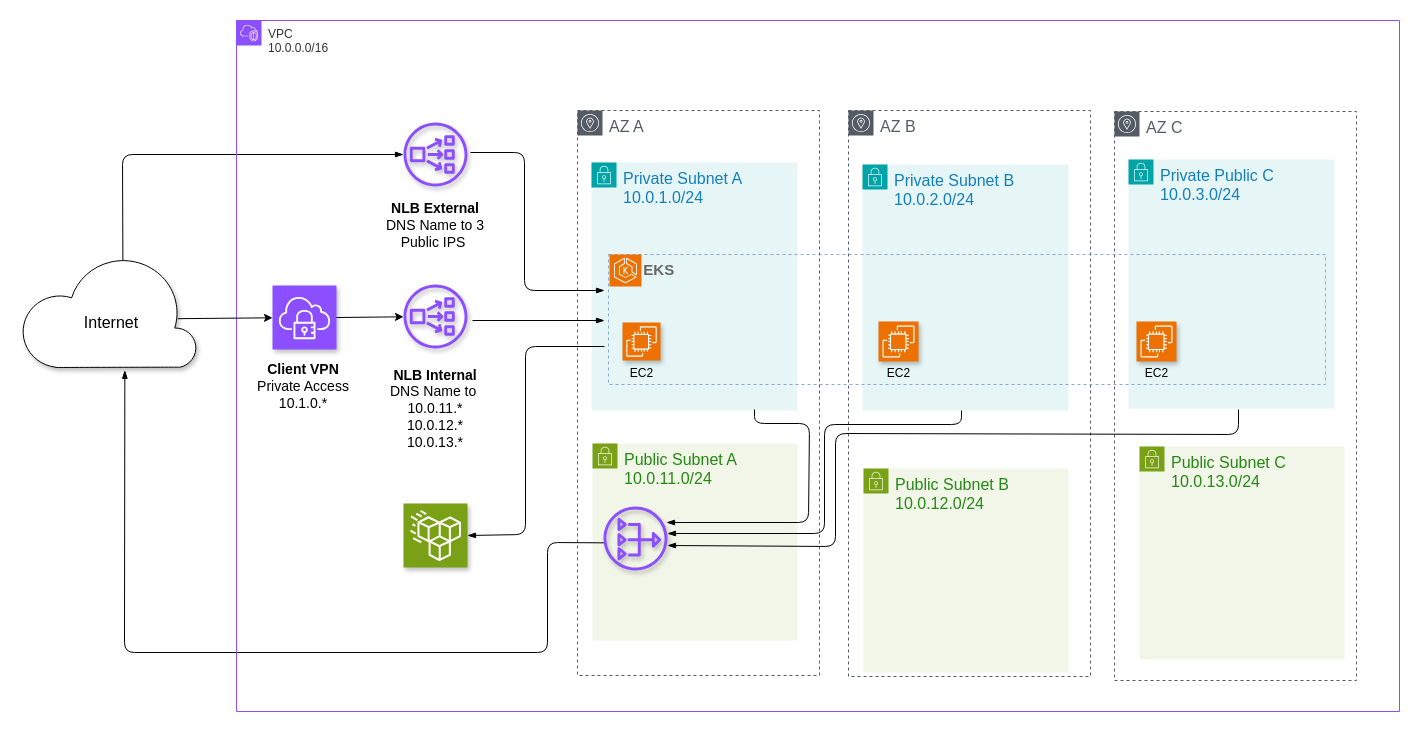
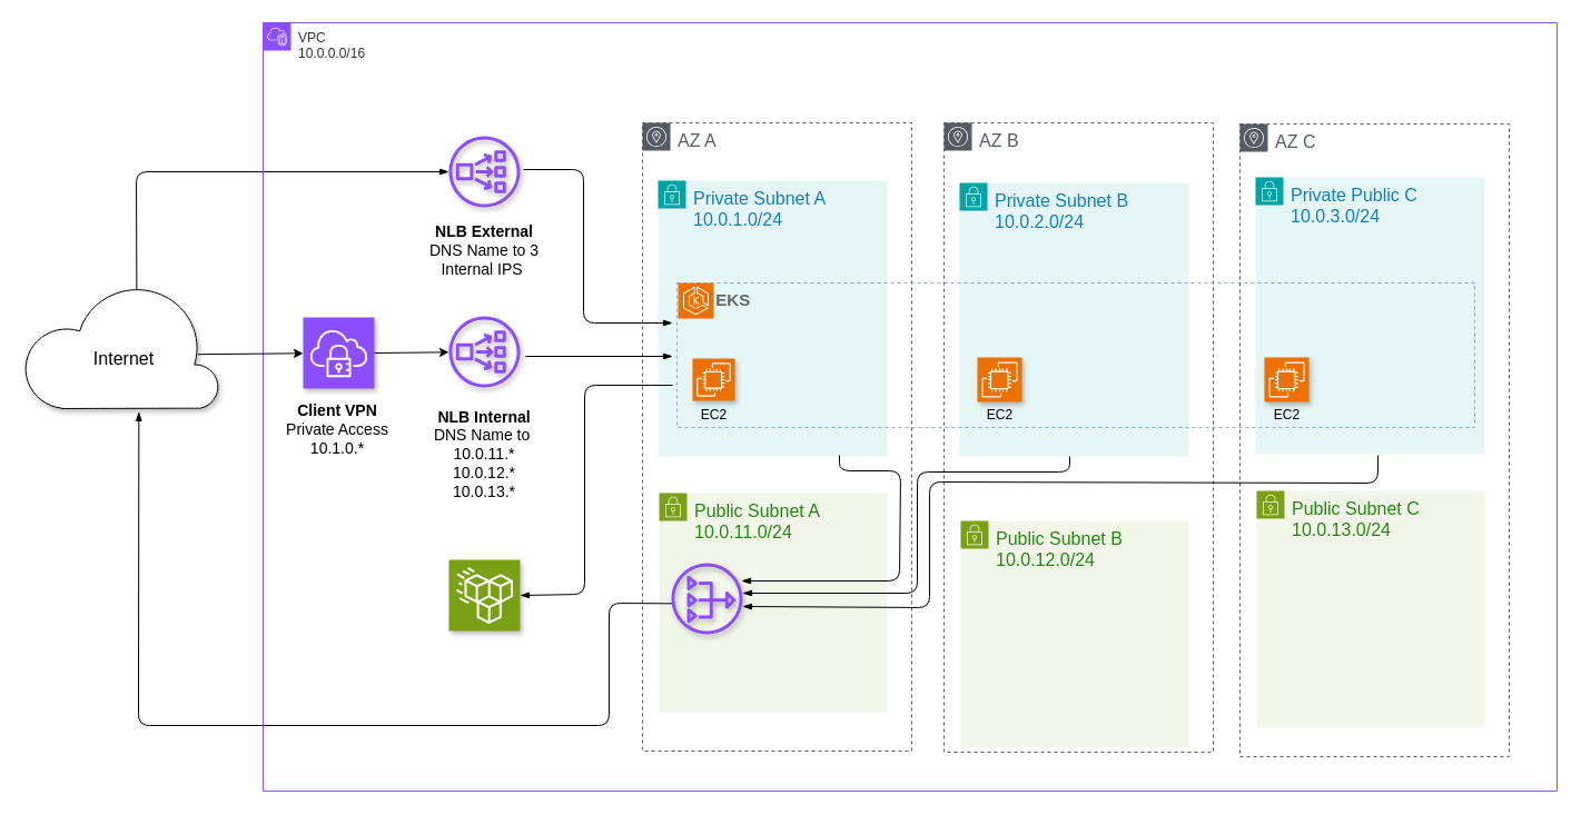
  <mxCell id="0" />
  <mxCell id="1" parent="0" />
  <mxCell id="2" value="AZ A" style="outlineConnect=0;gradientColor=none;html=1;whiteSpace=wrap;fontSize=16;fontStyle=0;shape=mxgraph.aws4.group;grIcon=mxgraph.aws4.group_availability_zone;strokeColor=#545B64;fillColor=none;verticalAlign=top;align=left;spacingLeft=30;fontColor=#545B64;dashed=1;rounded=0;" parent="1" vertex="1"><mxGeometry x="577" y="110" width="242" height="565" as="geometry" /></mxCell>
  <mxCell id="3" value="Public Subnet A&lt;div style=&quot;font-size: 16px;&quot;&gt;10.0.11.0/24&lt;/div&gt;" style="points=[[0,0],[0.25,0],[0.5,0],[0.75,0],[1,0],[1,0.25],[1,0.5],[1,0.75],[1,1],[0.75,1],[0.5,1],[0.25,1],[0,1],[0,0.75],[0,0.5],[0,0.25]];outlineConnect=0;gradientColor=none;html=1;whiteSpace=wrap;fontSize=16;fontStyle=0;container=1;pointerEvents=0;collapsible=0;recursiveResize=0;shape=mxgraph.aws4.group;grIcon=mxgraph.aws4.group_security_group;grStroke=0;strokeColor=#7AA116;fillColor=#F2F6E8;verticalAlign=top;align=left;spacingLeft=30;fontColor=#248814;dashed=0;rounded=0;" parent="1" vertex="1"><mxGeometry x="592" y="443" width="205" height="197" as="geometry" /></mxCell>
  <mxCell id="4" value="Private Subnet A&lt;div style=&quot;font-size: 16px;&quot;&gt;10.0.1.0/24&lt;/div&gt;" style="points=[[0,0],[0.25,0],[0.5,0],[0.75,0],[1,0],[1,0.25],[1,0.5],[1,0.75],[1,1],[0.75,1],[0.5,1],[0.25,1],[0,1],[0,0.75],[0,0.5],[0,0.25]];outlineConnect=0;gradientColor=none;html=1;whiteSpace=wrap;fontSize=16;fontStyle=0;container=1;pointerEvents=0;collapsible=0;recursiveResize=0;shape=mxgraph.aws4.group;grIcon=mxgraph.aws4.group_security_group;grStroke=0;strokeColor=#00A4A6;fillColor=#E6F6F7;verticalAlign=top;align=left;spacingLeft=30;fontColor=#147EBA;dashed=0;rounded=0;" parent="1" vertex="1"><mxGeometry x="591" y="162" width="206" height="248" as="geometry" /></mxCell>
  <mxCell id="5" value="AZ B" style="outlineConnect=0;gradientColor=none;html=1;whiteSpace=wrap;fontSize=16;fontStyle=0;shape=mxgraph.aws4.group;grIcon=mxgraph.aws4.group_availability_zone;strokeColor=#545B64;fillColor=none;verticalAlign=top;align=left;spacingLeft=30;fontColor=#545B64;dashed=1;rounded=0;" parent="1" vertex="1"><mxGeometry x="848" y="110" width="242" height="566" as="geometry" /></mxCell>
  <mxCell id="6" value="Public Subnet B&lt;div style=&quot;font-size: 16px;&quot;&gt;10.0.12.0/24&lt;/div&gt;" style="points=[[0,0],[0.25,0],[0.5,0],[0.75,0],[1,0],[1,0.25],[1,0.5],[1,0.75],[1,1],[0.75,1],[0.5,1],[0.25,1],[0,1],[0,0.75],[0,0.5],[0,0.25]];outlineConnect=0;gradientColor=none;html=1;whiteSpace=wrap;fontSize=16;fontStyle=0;container=1;pointerEvents=0;collapsible=0;recursiveResize=0;shape=mxgraph.aws4.group;grIcon=mxgraph.aws4.group_security_group;grStroke=0;strokeColor=#7AA116;fillColor=#F2F6E8;verticalAlign=top;align=left;spacingLeft=30;fontColor=#248814;dashed=0;rounded=0;" parent="1" vertex="1"><mxGeometry x="863" y="468" width="205" height="204" as="geometry" /></mxCell>
  <mxCell id="7" value="Private Subnet B&lt;div style=&quot;font-size: 16px;&quot;&gt;10.0.2.0/24&lt;/div&gt;" style="points=[[0,0],[0.25,0],[0.5,0],[0.75,0],[1,0],[1,0.25],[1,0.5],[1,0.75],[1,1],[0.75,1],[0.5,1],[0.25,1],[0,1],[0,0.75],[0,0.5],[0,0.25]];outlineConnect=0;gradientColor=none;html=1;whiteSpace=wrap;fontSize=16;fontStyle=0;container=1;pointerEvents=0;collapsible=0;recursiveResize=0;shape=mxgraph.aws4.group;grIcon=mxgraph.aws4.group_security_group;grStroke=0;strokeColor=#00A4A6;fillColor=#E6F6F7;verticalAlign=top;align=left;spacingLeft=30;fontColor=#147EBA;dashed=0;rounded=0;" parent="1" vertex="1"><mxGeometry x="862" y="164" width="206" height="246" as="geometry" /></mxCell>
  <mxCell id="8" value="AZ C" style="outlineConnect=0;gradientColor=none;html=1;whiteSpace=wrap;fontSize=16;fontStyle=0;shape=mxgraph.aws4.group;grIcon=mxgraph.aws4.group_availability_zone;strokeColor=#545B64;fillColor=none;verticalAlign=top;align=left;spacingLeft=30;fontColor=#545B64;dashed=1;rounded=0;" parent="1" vertex="1"><mxGeometry x="1114" y="111" width="242" height="569" as="geometry" /></mxCell>
- <mxCell id="9" value="Public Subnet C&lt;div style=&quot;font-size: 16px;&quot;&gt;10.0.13.0/24&lt;/div&gt;" style="points=[[0,0],[0.25,0],[0.5,0],[0.75,0],[1,0],[1,0.25],[1,0.5],[1,0.75],[1,1],[0.75,1],[0.5,1],[0.25,1],[0,1],[0,0.75],[0,0.5],[0,0.25]];outlineConnect=0;gradientColor=none;html=1;whiteSpace=wrap;fontSize=16;fontStyle=0;container=1;pointerEvents=0;collapsible=0;recursiveResize=0;shape=mxgraph.aws4.group;grIcon=mxgraph.aws4.group_security_group;grStroke=0;strokeColor=#7AA116;fillColor=#F2F6E8;verticalAlign=top;align=left;spacingLeft=30;fontColor=#248814;dashed=0;rounded=0;" parent="1" vertex="1"><mxGeometry x="1139" y="446" width="205" height="213" as="geometry" /></mxCell>
+ <mxCell id="9" value="Public Subnet C&lt;div style=&quot;font-size: 16px;&quot;&gt;10.0.13.0/24&lt;/div&gt;" style="points=[[0,0],[0.25,0],[0.5,0],[0.75,0],[1,0],[1,0.25],[1,0.5],[1,0.75],[1,1],[0.75,1],[0.5,1],[0.25,1],[0,1],[0,0.75],[0,0.5],[0,0.25]];outlineConnect=0;gradientColor=none;html=1;whiteSpace=wrap;fontSize=16;fontStyle=0;container=1;pointerEvents=0;collapsible=0;recursiveResize=0;shape=mxgraph.aws4.group;grIcon=mxgraph.aws4.group_security_group;grStroke=0;strokeColor=#7AA116;fillColor=#F2F6E8;verticalAlign=top;align=left;spacingLeft=30;fontColor=#248814;dashed=0;rounded=0;" parent="1" vertex="1"><mxGeometry x="1129" y="441" width="205" height="213" as="geometry" /></mxCell>
  <mxCell id="10" value="Private Public C&lt;div style=&quot;font-size: 16px;&quot;&gt;10.0.3.0/24&lt;/div&gt;" style="points=[[0,0],[0.25,0],[0.5,0],[0.75,0],[1,0],[1,0.25],[1,0.5],[1,0.75],[1,1],[0.75,1],[0.5,1],[0.25,1],[0,1],[0,0.75],[0,0.5],[0,0.25]];outlineConnect=0;gradientColor=none;html=1;whiteSpace=wrap;fontSize=16;fontStyle=0;container=1;pointerEvents=0;collapsible=0;recursiveResize=0;shape=mxgraph.aws4.group;grIcon=mxgraph.aws4.group_security_group;grStroke=0;strokeColor=#00A4A6;fillColor=#E6F6F7;verticalAlign=top;align=left;spacingLeft=30;fontColor=#147EBA;dashed=0;rounded=0;" parent="1" vertex="1"><mxGeometry x="1128" y="159" width="206" height="249" as="geometry" /></mxCell>
  <mxCell id="11" value="" style="group;rounded=0;" parent="1" vertex="1" connectable="0"><mxGeometry x="383" y="122" width="104" height="130" as="geometry" /></mxCell>
  <mxCell id="12" value="" style="outlineConnect=0;fontColor=#248814;gradientColor=none;fillColor=#8C4FFF;strokeColor=none;dashed=0;verticalLabelPosition=bottom;verticalAlign=top;align=center;html=1;fontSize=12;fontStyle=0;aspect=fixed;pointerEvents=1;shape=mxgraph.aws4.network_load_balancer;rounded=0;shadow=1;" parent="11" vertex="1"><mxGeometry x="20" width="64" height="64" as="geometry" /></mxCell>
- <mxCell id="13" value="&lt;b&gt;NLB External&lt;/b&gt;&lt;div style=&quot;font-size: 14px;&quot;&gt;DNS Name to 3 Public IPS&amp;nbsp;&lt;/div&gt;" style="text;html=1;align=center;verticalAlign=middle;whiteSpace=wrap;rounded=0;fontSize=14;" parent="11" vertex="1"><mxGeometry y="75.27" width="104" height="54.73" as="geometry" /></mxCell>
+ <mxCell id="13" value="&lt;b&gt;NLB External&lt;/b&gt;&lt;div style=&quot;font-size: 14px;&quot;&gt;DNS Name to 3 Internal IPS&amp;nbsp;&lt;/div&gt;" style="text;html=1;align=center;verticalAlign=middle;whiteSpace=wrap;rounded=0;fontSize=14;" parent="11" vertex="1"><mxGeometry y="75.27" width="104" height="54.73" as="geometry" /></mxCell>
  <mxCell id="14" value="&amp;nbsp; &amp;nbsp; &amp;nbsp; &amp;nbsp; EKS" style="dashed=1;verticalAlign=top;fontStyle=1;whiteSpace=wrap;html=1;fontSize=15;opacity=75;shadow=0;fillColor=none;strokeColor=#6c8ebf;fontColor=#666666;align=left;rounded=0;" parent="1" vertex="1"><mxGeometry x="608" y="254" width="717" height="130" as="geometry" /></mxCell>
  <mxCell id="15" value="" style="group;fontStyle=1;rounded=0;shadow=0;" parent="1" vertex="1" connectable="0"><mxGeometry x="621" y="321" width="41" height="63" as="geometry" /></mxCell>
  <mxCell id="16" value="" style="points=[[0,0,0],[0.25,0,0],[0.5,0,0],[0.75,0,0],[1,0,0],[0,1,0],[0.25,1,0],[0.5,1,0],[0.75,1,0],[1,1,0],[0,0.25,0],[0,0.5,0],[0,0.75,0],[1,0.25,0],[1,0.5,0],[1,0.75,0]];outlineConnect=0;fontColor=#232F3E;fillColor=#ED7100;strokeColor=#ffffff;dashed=0;verticalLabelPosition=bottom;verticalAlign=top;align=center;html=1;fontSize=12;fontStyle=0;aspect=fixed;shape=mxgraph.aws4.resourceIcon;resIcon=mxgraph.aws4.ec2;rounded=0;shadow=1;" parent="15" vertex="1"><mxGeometry x="1" y="1" width="38" height="38" as="geometry" /></mxCell>
  <mxCell id="17" value="EC2" style="text;html=1;align=center;verticalAlign=middle;whiteSpace=wrap;rounded=0;" parent="15" vertex="1"><mxGeometry y="40" width="41" height="23" as="geometry" /></mxCell>
  <mxCell id="18" value="" style="group;rounded=0;shadow=0;" parent="1" vertex="1" connectable="0"><mxGeometry x="878" y="321" width="41" height="63" as="geometry" /></mxCell>
  <mxCell id="19" value="" style="points=[[0,0,0],[0.25,0,0],[0.5,0,0],[0.75,0,0],[1,0,0],[0,1,0],[0.25,1,0],[0.5,1,0],[0.75,1,0],[1,1,0],[0,0.25,0],[0,0.5,0],[0,0.75,0],[1,0.25,0],[1,0.5,0],[1,0.75,0]];outlineConnect=0;fontColor=#232F3E;fillColor=#ED7100;strokeColor=#ffffff;dashed=0;verticalLabelPosition=bottom;verticalAlign=top;align=center;html=1;fontSize=12;fontStyle=0;aspect=fixed;shape=mxgraph.aws4.resourceIcon;resIcon=mxgraph.aws4.ec2;rounded=0;shadow=1;" parent="18" vertex="1"><mxGeometry width="40" height="40" as="geometry" /></mxCell>
  <mxCell id="20" value="EC2" style="text;html=1;align=center;verticalAlign=middle;whiteSpace=wrap;rounded=0;" parent="18" vertex="1"><mxGeometry y="40" width="41" height="23" as="geometry" /></mxCell>
  <mxCell id="21" value="" style="group;rounded=0;shadow=1;" parent="1" vertex="1" connectable="0"><mxGeometry x="1136" y="321" width="41" height="63" as="geometry" /></mxCell>
  <mxCell id="22" value="" style="points=[[0,0,0],[0.25,0,0],[0.5,0,0],[0.75,0,0],[1,0,0],[0,1,0],[0.25,1,0],[0.5,1,0],[0.75,1,0],[1,1,0],[0,0.25,0],[0,0.5,0],[0,0.75,0],[1,0.25,0],[1,0.5,0],[1,0.75,0]];outlineConnect=0;fontColor=#232F3E;fillColor=#ED7100;strokeColor=#ffffff;dashed=0;verticalLabelPosition=bottom;verticalAlign=top;align=center;html=1;fontSize=12;fontStyle=0;aspect=fixed;shape=mxgraph.aws4.resourceIcon;resIcon=mxgraph.aws4.ec2;rounded=0;shadow=1;" parent="21" vertex="1"><mxGeometry width="40" height="40" as="geometry" /></mxCell>
  <mxCell id="23" value="EC2" style="text;html=1;align=center;verticalAlign=middle;whiteSpace=wrap;rounded=0;" parent="21" vertex="1"><mxGeometry y="40" width="41" height="23" as="geometry" /></mxCell>
  <mxCell id="24" value="" style="points=[[0,0,0],[0.25,0,0],[0.5,0,0],[0.75,0,0],[1,0,0],[0,1,0],[0.25,1,0],[0.5,1,0],[0.75,1,0],[1,1,0],[0,0.25,0],[0,0.5,0],[0,0.75,0],[1,0.25,0],[1,0.5,0],[1,0.75,0]];outlineConnect=0;fontColor=#232F3E;fillColor=#ED7100;strokeColor=#ffffff;dashed=0;verticalLabelPosition=bottom;verticalAlign=top;align=center;html=1;fontSize=12;fontStyle=0;aspect=fixed;shape=mxgraph.aws4.resourceIcon;resIcon=mxgraph.aws4.eks;rounded=0;" parent="1" vertex="1"><mxGeometry x="609" y="254" width="32" height="32" as="geometry" /></mxCell>
  <mxCell id="25" value="" style="group;fontSize=14;rounded=0;shadow=0;" parent="1" vertex="1" connectable="0"><mxGeometry x="383" y="284" width="104" height="159" as="geometry" /></mxCell>
  <mxCell id="26" value="" style="outlineConnect=0;fontColor=#248814;gradientColor=none;fillColor=#8C4FFF;strokeColor=none;dashed=0;verticalLabelPosition=bottom;verticalAlign=top;align=center;html=1;fontSize=12;fontStyle=0;aspect=fixed;pointerEvents=1;shape=mxgraph.aws4.network_load_balancer;rounded=0;shadow=1;" parent="25" vertex="1"><mxGeometry x="20" width="64" height="64" as="geometry" /></mxCell>
  <mxCell id="27" value="&lt;b&gt;NLB Internal&lt;/b&gt;&lt;div style=&quot;font-size: 14px;&quot;&gt;DNS Name to&amp;nbsp;&lt;br style=&quot;font-size: 14px;&quot;&gt;10.0.11.*&lt;/div&gt;&lt;div style=&quot;font-size: 14px;&quot;&gt;10.0.12.*&lt;br style=&quot;font-size: 14px;&quot;&gt;&lt;/div&gt;&lt;div style=&quot;font-size: 14px;&quot;&gt;10.0.13.*&lt;/div&gt;" style="text;html=1;align=center;verticalAlign=middle;whiteSpace=wrap;rounded=0;fontSize=14;" parent="25" vertex="1"><mxGeometry y="89.313" width="104" height="69.687" as="geometry" /></mxCell>
  <mxCell id="28" value="" style="points=[[0,0,0],[0.25,0,0],[0.5,0,0],[0.75,0,0],[1,0,0],[0,1,0],[0.25,1,0],[0.5,1,0],[0.75,1,0],[1,1,0],[0,0.25,0],[0,0.5,0],[0,0.75,0],[1,0.25,0],[1,0.5,0],[1,0.75,0]];outlineConnect=0;fontColor=#232F3E;fillColor=#7AA116;strokeColor=#ffffff;dashed=0;verticalLabelPosition=bottom;verticalAlign=top;align=center;html=1;fontSize=12;fontStyle=0;aspect=fixed;shape=mxgraph.aws4.resourceIcon;resIcon=mxgraph.aws4.efs_standard;rounded=0;shadow=1;" parent="1" vertex="1"><mxGeometry x="403" y="503" width="64" height="64" as="geometry" /></mxCell>
  <mxCell id="29" value="" style="endArrow=blockThin;html=1;rounded=1;endFill=1;curved=0;" parent="1" edge="1"><mxGeometry width="50" height="50" relative="1" as="geometry"><mxPoint x="472" y="320" as="sourcePoint" /><mxPoint x="604" y="320" as="targetPoint" /></mxGeometry></mxCell>
  <mxCell id="30" value="" style="endArrow=blockThin;html=1;rounded=1;endFill=1;curved=0;" parent="1" edge="1"><mxGeometry width="50" height="50" relative="1" as="geometry"><mxPoint x="470" y="152" as="sourcePoint" /><mxPoint x="604" y="290" as="targetPoint" /><Array as="points"><mxPoint x="524" y="152" /><mxPoint x="524" y="290" /></Array></mxGeometry></mxCell>
  <mxCell id="31" value="" style="endArrow=none;html=1;rounded=1;exitX=1;exitY=0.5;exitDx=0;exitDy=0;exitPerimeter=0;endFill=0;startArrow=blockThin;startFill=1;curved=0;" parent="1" source="28" edge="1"><mxGeometry width="50" height="50" relative="1" as="geometry"><mxPoint x="485" y="552" as="sourcePoint" /><mxPoint x="604" y="346" as="targetPoint" /><Array as="points"><mxPoint x="525" y="534" /><mxPoint x="525" y="346" /></Array></mxGeometry></mxCell>
  <mxCell id="32" value="" style="endArrow=blockThin;html=1;rounded=1;exitX=0.58;exitY=0.05;exitDx=0;exitDy=0;exitPerimeter=0;endFill=1;curved=0;" parent="1" source="34" target="12" edge="1"><mxGeometry width="50" height="50" relative="1" as="geometry"><mxPoint x="157" y="340" as="sourcePoint" /><mxPoint x="263" y="296" as="targetPoint" /><Array as="points"><mxPoint x="122" y="154" /></Array></mxGeometry></mxCell>
  <mxCell id="33" value="" style="endArrow=blockThin;html=1;rounded=1;entryX=0.591;entryY=1.025;entryDx=0;entryDy=0;entryPerimeter=0;endFill=1;curved=0;" parent="1" target="34" edge="1"><mxGeometry width="50" height="50" relative="1" as="geometry"><mxPoint x="606" y="542.347" as="sourcePoint" /><mxPoint x="148" y="400" as="targetPoint" /><Array as="points"><mxPoint x="547" y="542" /><mxPoint x="547" y="652" /><mxPoint x="124" y="652" /></Array></mxGeometry></mxCell>
  <mxCell id="34" value="" style="sketch=0;aspect=fixed;pointerEvents=1;shadow=1;dashed=0;html=1;strokeColor=default;labelPosition=center;verticalLabelPosition=bottom;verticalAlign=top;align=center;fillColor=default;shape=mxgraph.azure.cloud" parent="1" vertex="1"><mxGeometry x="20" y="254" width="176.56" height="113" as="geometry" /></mxCell>
  <mxCell id="35" value="" style="sketch=0;outlineConnect=0;fontColor=#232F3E;gradientColor=none;fillColor=#8C4FFF;strokeColor=none;dashed=0;verticalLabelPosition=bottom;verticalAlign=top;align=center;html=1;fontSize=12;fontStyle=0;aspect=fixed;pointerEvents=1;shape=mxgraph.aws4.nat_gateway;shadow=1;" parent="1" vertex="1"><mxGeometry x="603" y="506" width="64" height="64" as="geometry" /></mxCell>
  <mxCell id="36" value="VPC&amp;nbsp;&lt;div&gt;10.0.0.0/16&lt;/div&gt;" style="points=[[0,0],[0.25,0],[0.5,0],[0.75,0],[1,0],[1,0.25],[1,0.5],[1,0.75],[1,1],[0.75,1],[0.5,1],[0.25,1],[0,1],[0,0.75],[0,0.5],[0,0.25]];outlineConnect=0;gradientColor=none;html=1;whiteSpace=wrap;fontSize=12;fontStyle=0;container=1;pointerEvents=0;collapsible=0;recursiveResize=0;shape=mxgraph.aws4.group;grIcon=mxgraph.aws4.group_vpc2;strokeColor=#8C4FFF;fillColor=none;verticalAlign=top;align=left;spacingLeft=30;fontColor=#333333;dashed=0;" parent="1" vertex="1"><mxGeometry x="236" y="20" width="1163" height="691" as="geometry" /></mxCell>
  <mxCell id="37" value="" style="endArrow=blockThin;html=1;rounded=1;curved=0;endFill=1;" parent="36" edge="1"><mxGeometry width="50" height="50" relative="1" as="geometry"><mxPoint x="518" y="389" as="sourcePoint" /><mxPoint x="430" y="502" as="targetPoint" /><Array as="points"><mxPoint x="518" y="403" /><mxPoint x="573" y="403" /><mxPoint x="572" y="502" /></Array></mxGeometry></mxCell>
  <mxCell id="38" value="" style="sketch=0;points=[[0,0,0],[0.25,0,0],[0.5,0,0],[0.75,0,0],[1,0,0],[0,1,0],[0.25,1,0],[0.5,1,0],[0.75,1,0],[1,1,0],[0,0.25,0],[0,0.5,0],[0,0.75,0],[1,0.25,0],[1,0.5,0],[1,0.75,0]];outlineConnect=0;fontColor=#232F3E;fillColor=#8C4FFF;strokeColor=#ffffff;dashed=0;verticalLabelPosition=bottom;verticalAlign=top;align=center;html=1;fontSize=12;fontStyle=0;aspect=fixed;shape=mxgraph.aws4.resourceIcon;resIcon=mxgraph.aws4.client_vpn;shadow=1;" vertex="1" parent="36"><mxGeometry x="36" y="265" width="64" height="64" as="geometry" /></mxCell>
  <mxCell id="39" value="&lt;b&gt;Client VPN&lt;/b&gt;&lt;div&gt;Private Access&lt;/div&gt;&lt;div&gt;10.1.0.*&lt;br&gt;&lt;/div&gt;" style="text;html=1;align=center;verticalAlign=middle;whiteSpace=wrap;rounded=0;fontSize=14;fontStyle=0;" vertex="1" parent="36"><mxGeometry x="10" y="335" width="114" height="61" as="geometry" /></mxCell>
  <mxCell id="40" style="edgeStyle=orthogonalEdgeStyle;rounded=0;orthogonalLoop=1;jettySize=auto;html=1;exitX=0.5;exitY=1;exitDx=0;exitDy=0;" edge="1" parent="36" source="39" target="39"><mxGeometry relative="1" as="geometry" /></mxCell>
  <mxCell id="41" value="Internet" style="text;html=1;align=center;verticalAlign=middle;whiteSpace=wrap;rounded=0;fontSize=16;" parent="1" vertex="1"><mxGeometry x="81" y="307" width="60" height="30" as="geometry" /></mxCell>
  <mxCell id="42" value="" style="endArrow=blockThin;html=1;rounded=1;curved=0;endFill=1;" parent="1" edge="1"><mxGeometry width="50" height="50" relative="1" as="geometry"><mxPoint x="961" y="410" as="sourcePoint" /><mxPoint x="667" y="533" as="targetPoint" /><Array as="points"><mxPoint x="961" y="424" /><mxPoint x="824" y="424" /><mxPoint x="824" y="533" /></Array></mxGeometry></mxCell>
  <mxCell id="43" value="" style="endArrow=blockThin;html=1;rounded=1;curved=0;endFill=1;" parent="1" edge="1"><mxGeometry width="50" height="50" relative="1" as="geometry"><mxPoint x="1238" y="409" as="sourcePoint" /><mxPoint x="667" y="545" as="targetPoint" /><Array as="points"><mxPoint x="1238" y="434" /><mxPoint x="835" y="433" /><mxPoint x="835" y="546" /></Array></mxGeometry></mxCell>
  <mxCell id="44" value="" style="endArrow=classic;html=1;rounded=0;exitX=0.892;exitY=0.568;exitDx=0;exitDy=0;exitPerimeter=0;" edge="1" parent="1" source="34" target="38"><mxGeometry width="50" height="50" relative="1" as="geometry"><mxPoint x="204" y="299" as="sourcePoint" /><mxPoint x="254" y="249" as="targetPoint" /></mxGeometry></mxCell>
  <mxCell id="45" value="" style="endArrow=classic;html=1;rounded=0;exitX=1;exitY=0.5;exitDx=0;exitDy=0;exitPerimeter=0;" edge="1" parent="1" source="38" target="26"><mxGeometry width="50" height="50" relative="1" as="geometry"><mxPoint x="76" y="110" as="sourcePoint" /><mxPoint x="126" y="60" as="targetPoint" /></mxGeometry></mxCell>
